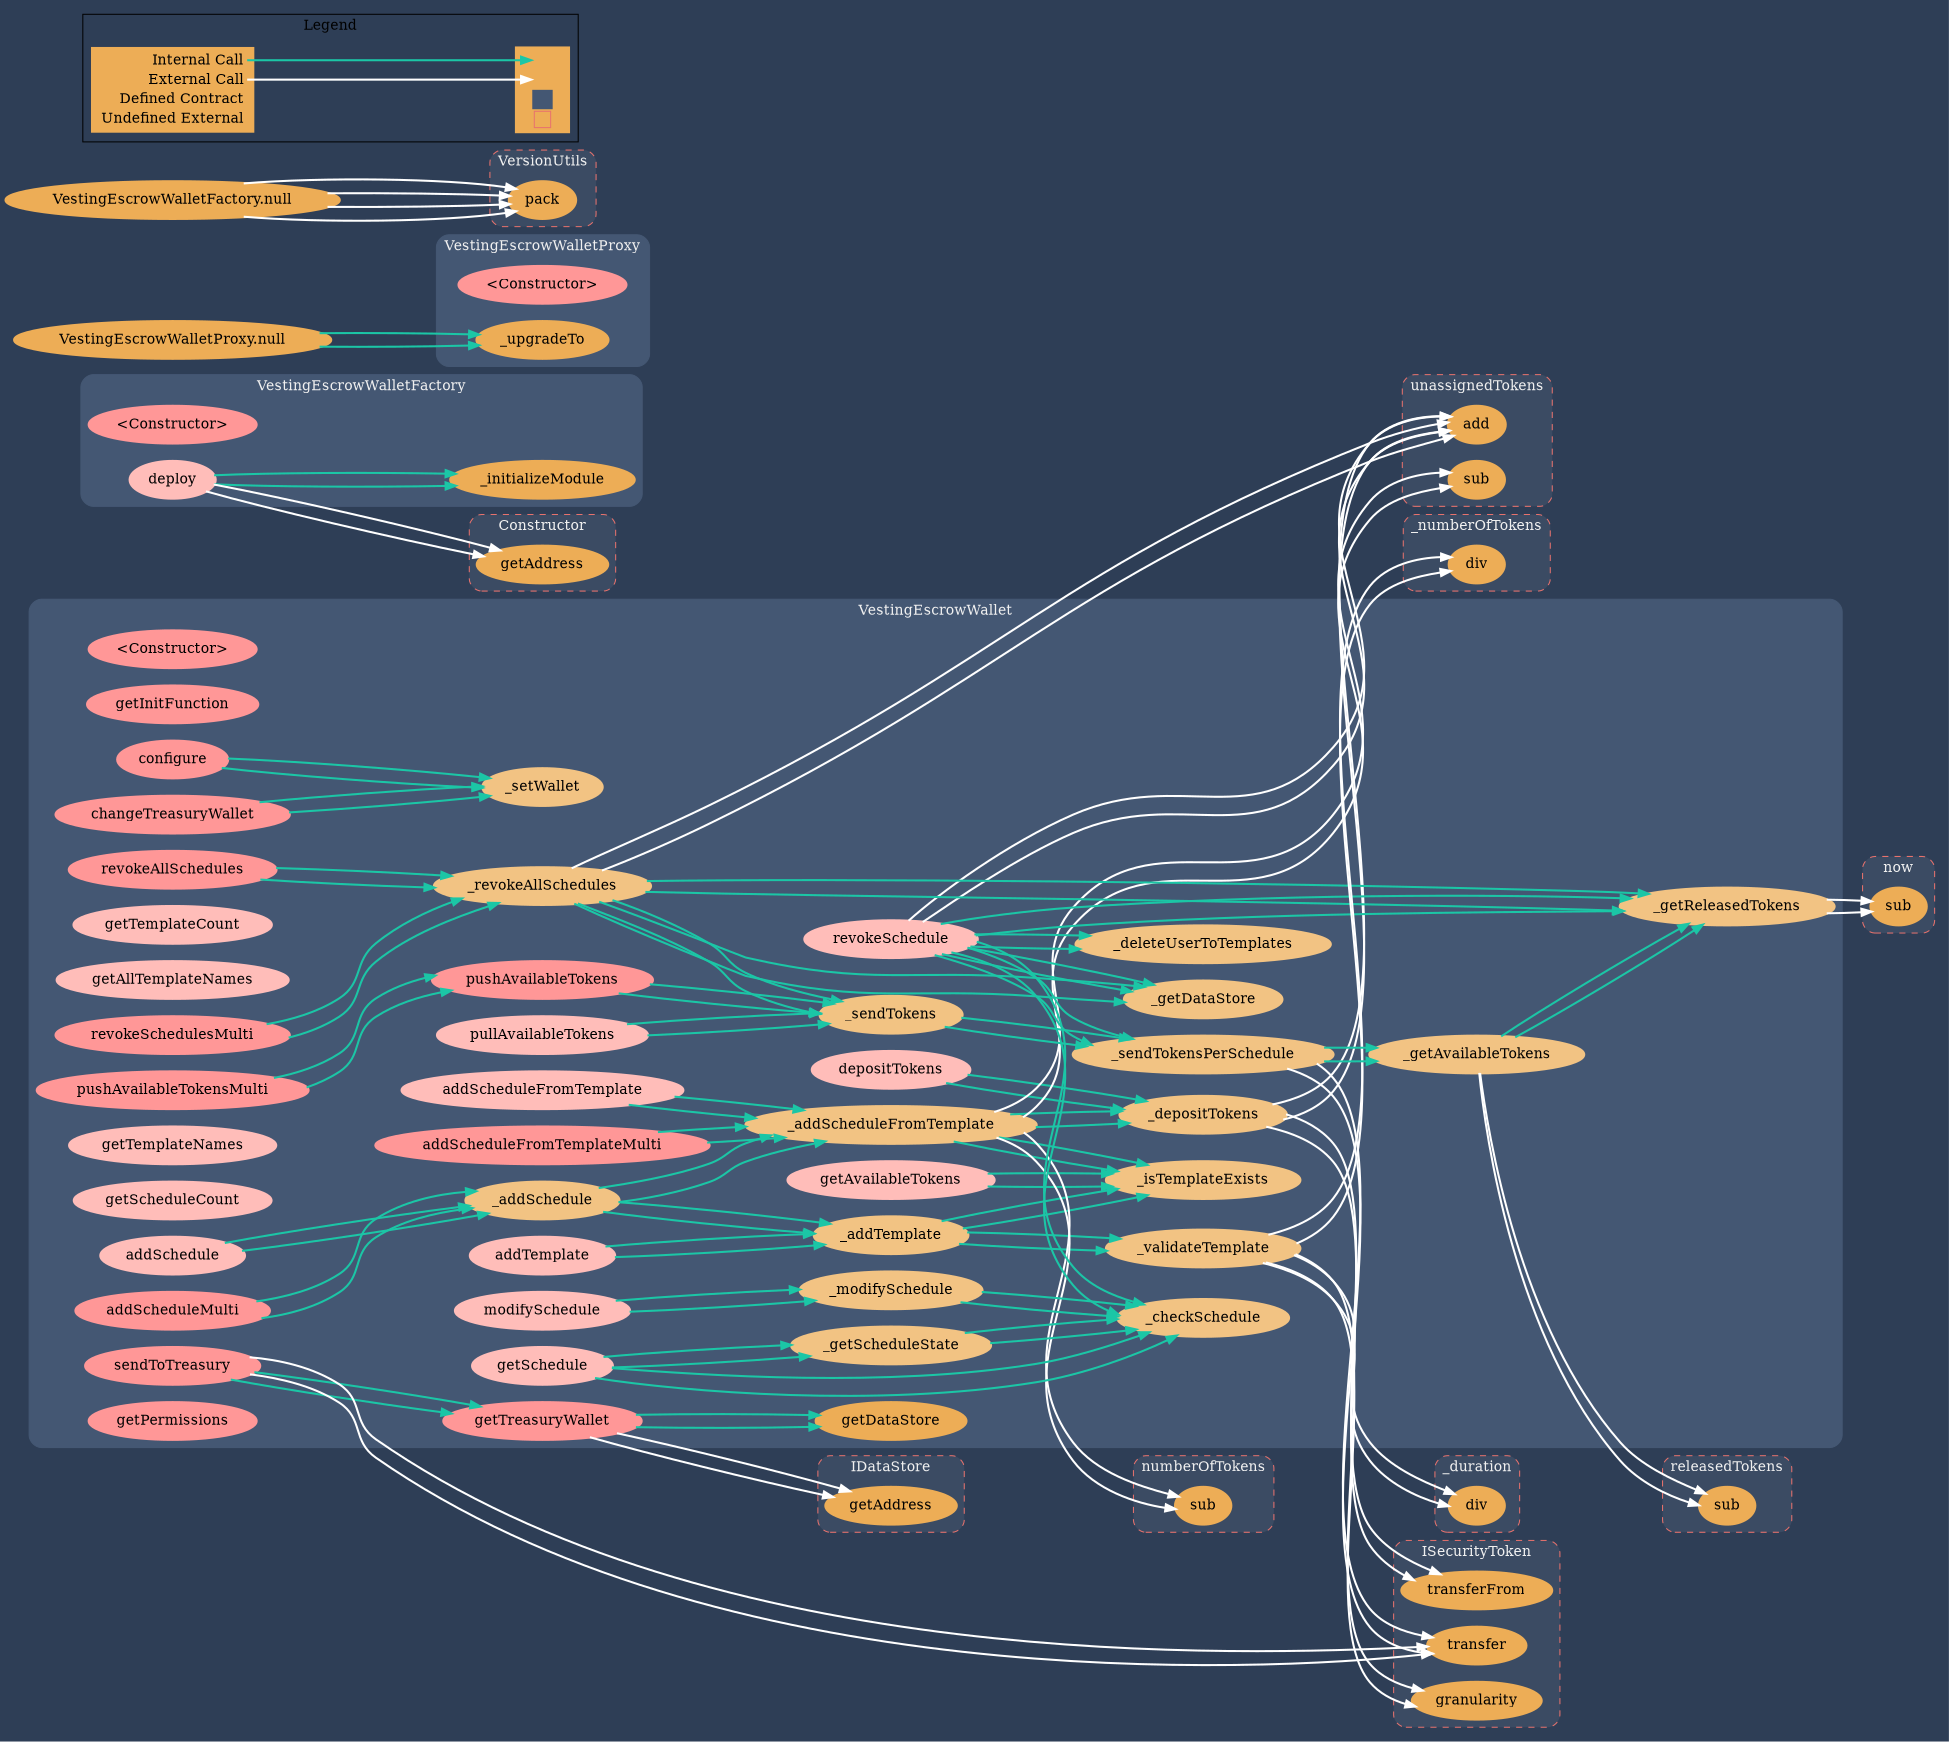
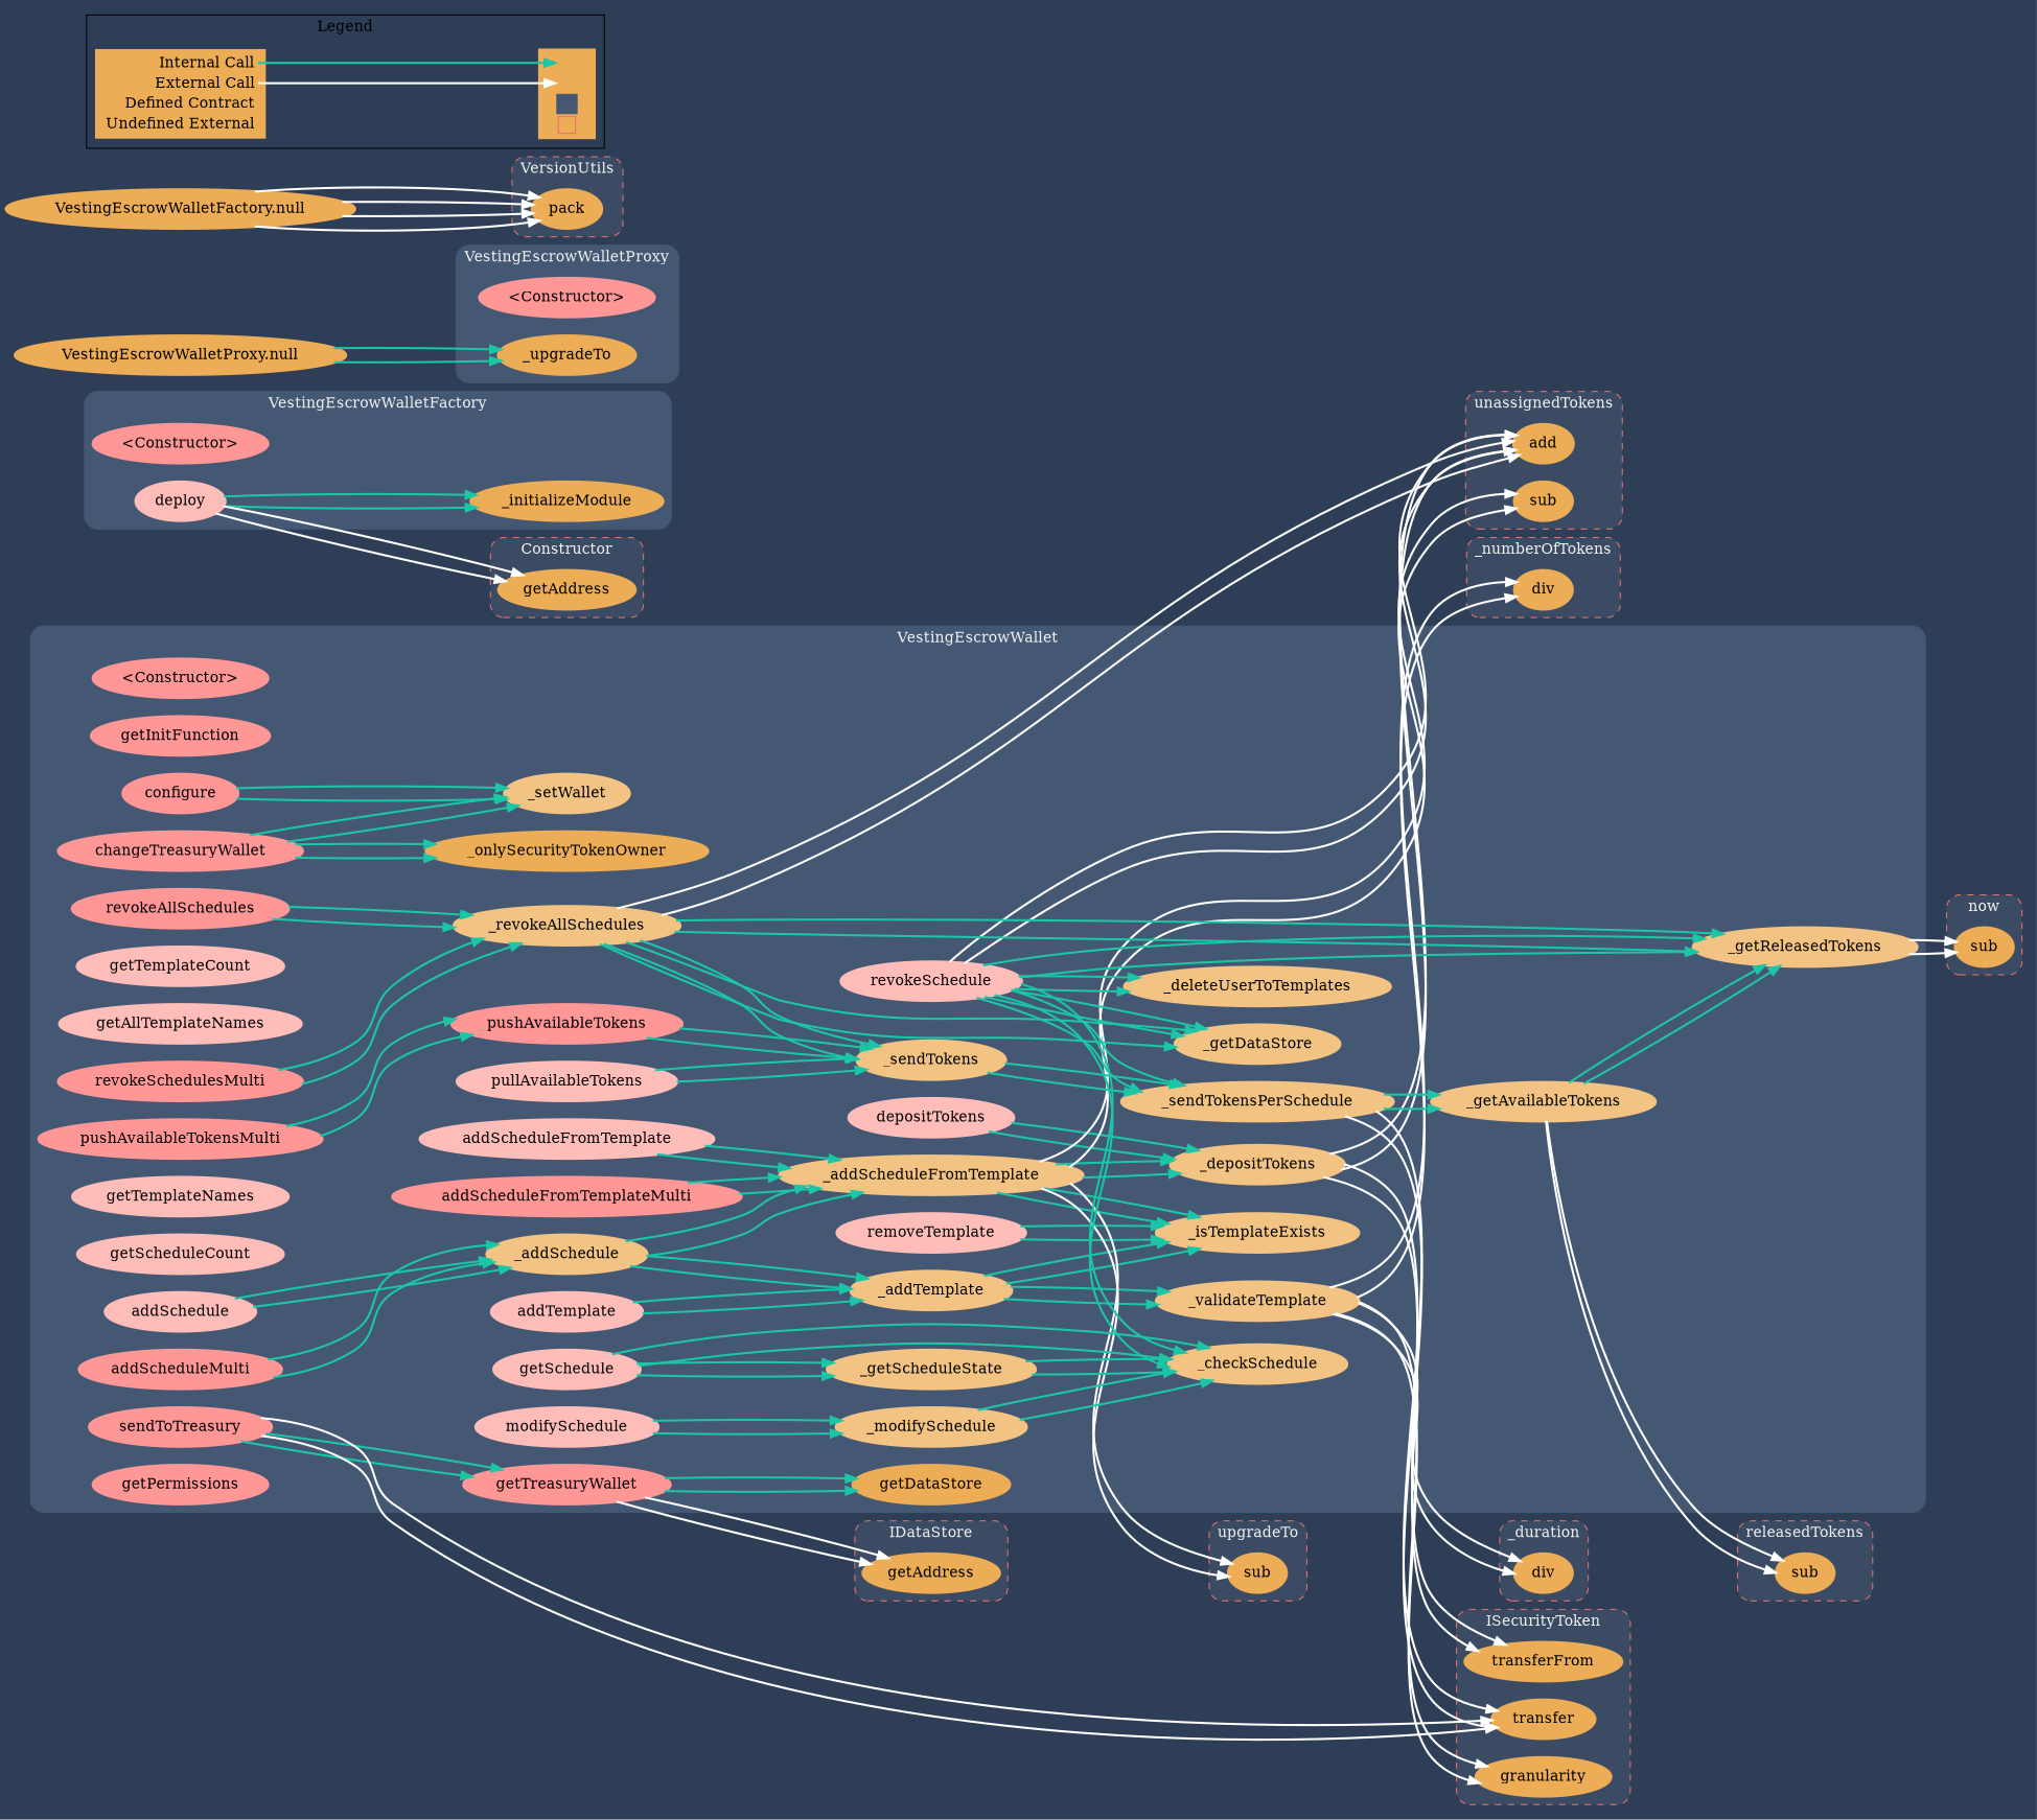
  digraph {
    bgcolor="#2e3e56"
    compound=true
    rankdir=LR
    node [color="#edad56" fillcolor="#edad56" penwidth=3 style=filled]
    edge [color="#1bc6a6" fontname="helvetica Neue Ultra Light" penwidth=2]
    n1 [color="#FF9797" fillcolor="#FF9797" label="<Constructor>"]
    n2 [color="#FF9797" fillcolor="#FF9797" label=getInitFunction]
    n3 [color="#FF9797" fillcolor="#FF9797" label=configure]
    n4 [color="#FF9797" fillcolor="#FF9797" label=changeTreasuryWallet]
    n5 [color="#f2c383" fillcolor="#f2c383" label=_setWallet]
    n6 [color="#ffbdb9" fillcolor="#ffbdb9" label=depositTokens]
    n7 [color="#f2c383" fillcolor="#f2c383" label=_depositTokens]
    n8 [color="#FF9797" fillcolor="#FF9797" label=sendToTreasury]
    n9 [color="#FF9797" fillcolor="#FF9797" label=getTreasuryWallet]
    n10 [color="#FF9797" fillcolor="#FF9797" label=pushAvailableTokens]
    n11 [color="#ffbdb9" fillcolor="#ffbdb9" label=pullAvailableTokens]
    n12 [color="#ffbdb9" fillcolor="#ffbdb9" label=addTemplate]
    n13 [color="#f2c383" fillcolor="#f2c383" label=_addTemplate]
-   n14 [color="#ffbdb9" fillcolor="#ffbdb9" label=getAvailableTokens]
+   n14 [color="#ffbdb9" fillcolor="#ffbdb9" label=removeTemplate]
    n15 [color="#ffbdb9" fillcolor="#ffbdb9" label=getTemplateCount]
    n16 [color="#ffbdb9" fillcolor="#ffbdb9" label=getAllTemplateNames]
    n17 [color="#ffbdb9" fillcolor="#ffbdb9" label=addSchedule]
    n18 [color="#f2c383" fillcolor="#f2c383" label=_addSchedule]
    n19 [color="#ffbdb9" fillcolor="#ffbdb9" label=addScheduleFromTemplate]
    n20 [color="#f2c383" fillcolor="#f2c383" label=_addScheduleFromTemplate]
    n21 [color="#ffbdb9" fillcolor="#ffbdb9" label=modifySchedule]
    n22 [color="#f2c383" fillcolor="#f2c383" label=_modifySchedule]
    n23 [color="#ffbdb9" fillcolor="#ffbdb9" label=revokeSchedule]
    n24 [color="#f2c383" fillcolor="#f2c383" label=_deleteUserToTemplates]
    n25 [color="#f2c383" fillcolor="#f2c383" label=_getDataStore]
    n26 [color="#FF9797" fillcolor="#FF9797" label=revokeAllSchedules]
    n27 [color="#f2c383" fillcolor="#f2c383" label=_revokeAllSchedules]
    n28 [color="#ffbdb9" fillcolor="#ffbdb9" label=getSchedule]
    n29 [color="#f2c383" fillcolor="#f2c383" label=_getScheduleState]
    n30 [color="#ffbdb9" fillcolor="#ffbdb9" label=getTemplateNames]
    n31 [color="#ffbdb9" fillcolor="#ffbdb9" label=getScheduleCount]
    n32 [color="#f2c383" fillcolor="#f2c383" label=_getAvailableTokens]
    n33 [color="#f2c383" fillcolor="#f2c383" label=_getReleasedTokens]
    n34 [color="#FF9797" fillcolor="#FF9797" label=pushAvailableTokensMulti]
    n35 [color="#FF9797" fillcolor="#FF9797" label=addScheduleMulti]
    n36 [color="#FF9797" fillcolor="#FF9797" label=addScheduleFromTemplateMulti]
    n37 [color="#FF9797" fillcolor="#FF9797" label=revokeSchedulesMulti]
    n38 [color="#f2c383" fillcolor="#f2c383" label=_checkSchedule]
    n39 [color="#f2c383" fillcolor="#f2c383" label=_isTemplateExists]
    n40 [color="#f2c383" fillcolor="#f2c383" label=_validateTemplate]
    n41 [color="#f2c383" fillcolor="#f2c383" label=_sendTokens]
    n42 [color="#f2c383" fillcolor="#f2c383" label=_sendTokensPerSchedule]
    n43 [color="#FF9797" fillcolor="#FF9797" label=getPermissions]
+   n44 [label=_onlySecurityTokenOwner]
    n45 [label=getDataStore]
    n46 [color="#FF9797" fillcolor="#FF9797" label="<Constructor>"]
    n47 [color="#ffbdb9" fillcolor="#ffbdb9" label=deploy]
    n48 [label=_initializeModule]
    n49 [color="#FF9797" fillcolor="#FF9797" label="<Constructor>"]
    n50 [label=_upgradeTo]
    n51 [label=transferFrom]
    n52 [label=transfer]
    n53 [label=granularity]
    n54 [label=add]
    n55 [label=sub]
    n56 [label=getAddress]
    n57 [label=sub]
    n58 [label=sub]
    n59 [label=sub]
    n60 [label=div]
    n61 [label=div]
    n62 [label=pack]
    n63 [label=getAddress]
    n64 [label=<<table border="0" cellpadding="2" cellspacing="0" cellborder="0">   <tr><td align="right" port="i1">Internal Call</td></tr>   <tr><td align="right" port="i2">External Call</td></tr>   <tr><td align="right" port="i3">Defined Contract</td></tr>   <tr><td align="right" port="i4">Undefined External</td></tr>   </table>> shape=plaintext]
    n65 [label=<<table border="0" cellpadding="2" cellspacing="0" cellborder="0">   <tr><td port="i1">&nbsp;&nbsp;&nbsp;</td></tr>   <tr><td port="i2">&nbsp;&nbsp;&nbsp;</td></tr>   <tr><td port="i3" bgcolor="#445773">&nbsp;&nbsp;&nbsp;</td></tr>   <tr><td port="i4">     <table border="1" cellborder="0" cellspacing="0" cellpadding="7" color="#e8726d">       <tr>        <td></td>       </tr>      </table>   </td></tr>   </table>> shape=plaintext]
    "VestingEscrowWalletFactory.null"
    "VestingEscrowWalletProxy.null"
    subgraph cluster_1 {
      bgcolor="#445773"
      color="#445773"
      fontcolor="#f0f0f0"
      label=VestingEscrowWallet
      style=rounded
      n1
      n2
      n3
      n4
      n5
      n6
      n7
      n8
      n9
      n10
      n11
      n12
      n13
      n14
      n15
      n16
      n17
      n18
      n19
      n20
      n21
      n22
      n23
      n24
      n25
      n26
      n27
      n28
      n29
      n30
      n31
      n32
      n33
      n34
      n35
      n36
      n37
      n38
      n39
      n40
      n41
      n42
      n43
+     n44
      n45
    }
    subgraph cluster_2 {
      bgcolor="#445773"
      color="#445773"
      fontcolor="#f0f0f0"
      label=VestingEscrowWalletFactory
      style=rounded
      n46
      n47
      n48
    }
    subgraph cluster_3 {
      bgcolor="#445773"
      color="#445773"
      fontcolor="#f0f0f0"
      label=VestingEscrowWalletProxy
      style=rounded
      n49
      n50
    }
    subgraph cluster_4 {
      bgcolor="#445773"
      color="#445773"
      fontcolor="#f0f0f0"
      label=VestingEscrowWalletStorage
      style=rounded
    }
    subgraph cluster_5 {
      bgcolor="#445773"
      color="#445773"
      fontcolor="#f0f0f0"
      label=Wallet
      style=rounded
    }
    subgraph cluster_6 {
      bgcolor="#3b4b63"
      color="#e8726d"
      fontcolor="#f0f0f0"
      label=ISecurityToken
      style="rounded,dashed"
      n51
      n52
      n53
    }
    subgraph cluster_7 {
      bgcolor="#3b4b63"
      color="#e8726d"
      fontcolor="#f0f0f0"
      label=unassignedTokens
      style="rounded,dashed"
      n54
      n55
    }
    subgraph cluster_8 {
      bgcolor="#3b4b63"
      color="#e8726d"
      fontcolor="#f0f0f0"
      label=IDataStore
      style="rounded,dashed"
      n56
    }
    subgraph cluster_9 {
      bgcolor="#3b4b63"
      color="#e8726d"
      fontcolor="#f0f0f0"
-     label=numberOfTokens
+     label=upgradeTo
      style="rounded,dashed"
      n57
    }
    subgraph cluster_10 {
      bgcolor="#3b4b63"
      color="#e8726d"
      fontcolor="#f0f0f0"
      label=releasedTokens
      style="rounded,dashed"
      n58
    }
    subgraph cluster_11 {
      bgcolor="#3b4b63"
      color="#e8726d"
      fontcolor="#f0f0f0"
      label=now
      style="rounded,dashed"
      n59
    }
    subgraph cluster_12 {
      bgcolor="#3b4b63"
      color="#e8726d"
      fontcolor="#f0f0f0"
      label=_duration
      style="rounded,dashed"
      n60
    }
    subgraph cluster_13 {
      bgcolor="#3b4b63"
      color="#e8726d"
      fontcolor="#f0f0f0"
      label=_numberOfTokens
      style="rounded,dashed"
      n61
    }
    subgraph cluster_14 {
      bgcolor="#3b4b63"
      color="#e8726d"
      fontcolor="#f0f0f0"
      label=VersionUtils
      style="rounded,dashed"
      n62
    }
    subgraph cluster_15 {
      bgcolor="#3b4b63"
      color="#e8726d"
      fontcolor="#f0f0f0"
      label=Constructor
      style="rounded,dashed"
      n63
    }
    subgraph cluster_16 {
      label=Legend
      n64
      n65
    }
    n3 -> n5
    n3 -> n5
    n4 -> n5
    n4 -> n5
+   n4 -> n44
+   n4 -> n44
    n6 -> n7
    n6 -> n7
    n7 -> n51 [color=white]
    n7 -> n51 [color=white]
    n7 -> n54 [color=white]
    n7 -> n54 [color=white]
    n8 -> n9
    n8 -> n9
    n8 -> n52 [color=white]
    n8 -> n52 [color=white]
    n9 -> n45
    n9 -> n45
    n9 -> n56 [color=white]
    n9 -> n56 [color=white]
    n10 -> n41
    n10 -> n41
    n11 -> n41
    n11 -> n41
    n12 -> n13
    n12 -> n13
    n13 -> n39
    n13 -> n39
    n13 -> n40
    n13 -> n40
    n14 -> n39
    n14 -> n39
    n17 -> n18
    n17 -> n18
    n18 -> n13
    n18 -> n13
    n18 -> n20
    n18 -> n20
    n19 -> n20
    n19 -> n20
    n20 -> n7
    n20 -> n7
    n20 -> n39
    n20 -> n39
    n20 -> n55 [color=white]
    n20 -> n55 [color=white]
    n20 -> n57 [color=white]
    n20 -> n57 [color=white]
    n21 -> n22
    n21 -> n22
    n22 -> n38
    n22 -> n38
    n23 -> n24
    n23 -> n24
    n23 -> n25
    n23 -> n25
    n23 -> n33
    n23 -> n33
    n23 -> n38
    n23 -> n38
    n23 -> n42
    n23 -> n42
    n23 -> n54 [color=white]
    n23 -> n54 [color=white]
    n26 -> n27
    n26 -> n27
    n27 -> n25
    n27 -> n25
    n27 -> n33
    n27 -> n33
    n27 -> n41
    n27 -> n41
    n27 -> n54 [color=white]
    n27 -> n54 [color=white]
    n28 -> n29
    n28 -> n29
    n28 -> n38
    n28 -> n38
    n29 -> n38
    n29 -> n38
    n32 -> n33
    n32 -> n33
    n32 -> n58 [color=white]
    n32 -> n58 [color=white]
    n33 -> n59 [color=white]
    n33 -> n59 [color=white]
    n34 -> n10
    n34 -> n10
    n35 -> n18
    n35 -> n18
    n36 -> n20
    n36 -> n20
    n37 -> n27
    n37 -> n27
    n40 -> n53 [color=white]
    n40 -> n53 [color=white]
    n40 -> n60 [color=white]
    n40 -> n60 [color=white]
    n40 -> n61 [color=white]
    n40 -> n61 [color=white]
    n41 -> n42
    n41 -> n42
    n42 -> n32
    n42 -> n32
    n42 -> n52 [color=white]
    n42 -> n52 [color=white]
    n47 -> n48
    n47 -> n48
    n47 -> n63 [color=white]
    n47 -> n63 [color=white]
    n64 -> n65 [headport="i1:w" tailport="i1:e"]
    n64 -> n65 [color=white headport="i2:w" tailport="i2:e"]
    "VestingEscrowWalletFactory.null" -> n62 [color=white]
    "VestingEscrowWalletFactory.null" -> n62 [color=white]
    "VestingEscrowWalletFactory.null" -> n62 [color=white]
    "VestingEscrowWalletFactory.null" -> n62 [color=white]
    "VestingEscrowWalletProxy.null" -> n50
    "VestingEscrowWalletProxy.null" -> n50
  }
